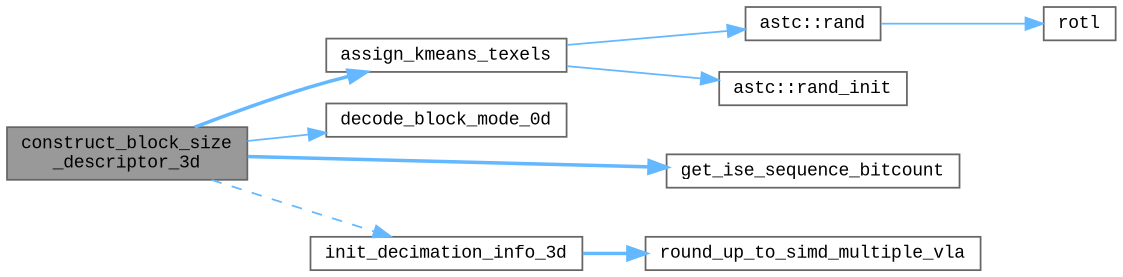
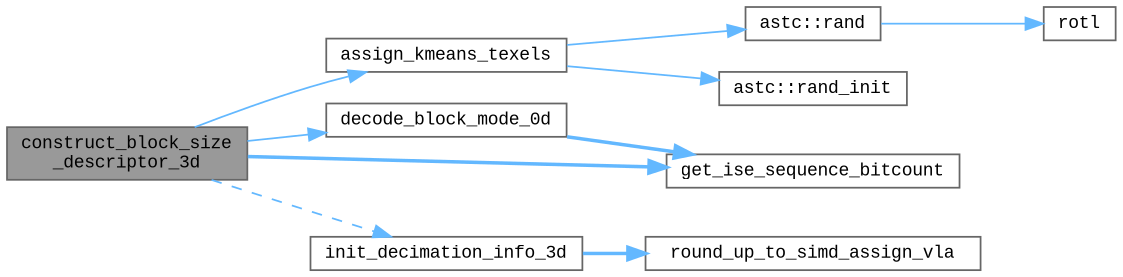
  digraph {
    fontname="Liberation Mono"
    rankdir=LR
    node [color=grey40 fillcolor=white fontname="Liberation Mono" fontsize=10 shape=box style=filled]
    edge [color=steelblue1 fontname="Liberation Mono" fontsize=10 labelfontname=Helvetica labelfontsize=10 style=bold]
    n1 [color=gray40 fillcolor=grey60 fontcolor=black height=0.2 label="construct_block_size\l_descriptor_3d" width=0.4]
    n2 [height=0.2 label=assign_kmeans_texels width=0.4]
    n3 [height=0.2 label=decode_block_mode_0d width=0.4]
    n4 [height=0.2 label=get_ise_sequence_bitcount width=0.4]
    n5 [height=0.2 label=init_decimation_info_3d width=0.4]
    n6 [height=0.2 label="astc::rand" width=0.4]
    n7 [height=0.2 label="astc::rand_init" width=0.4]
-   n8 [height=0.2 label=round_up_to_simd_multiple_vla width=0.4]
+   n8 [height=0.2 label=round_up_to_simd_assign_vla width=0.4]
    n9 [height=0.2 label=rotl width=0.4]
-   n1 -> n2
+   n1 -> n2 [style=solid]
    n1 -> n3 [style=solid]
    n1 -> n4
    n1 -> n5 [style=dashed]
    n2 -> n6 [style=solid]
    n2 -> n7 [style=solid]
+   n3 -> n4
    n5 -> n8
    n6 -> n9 [style=solid]
  }
